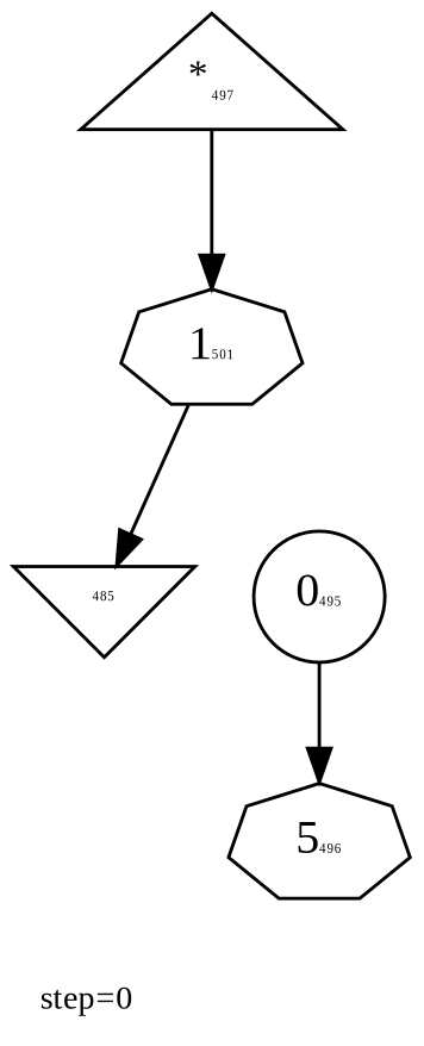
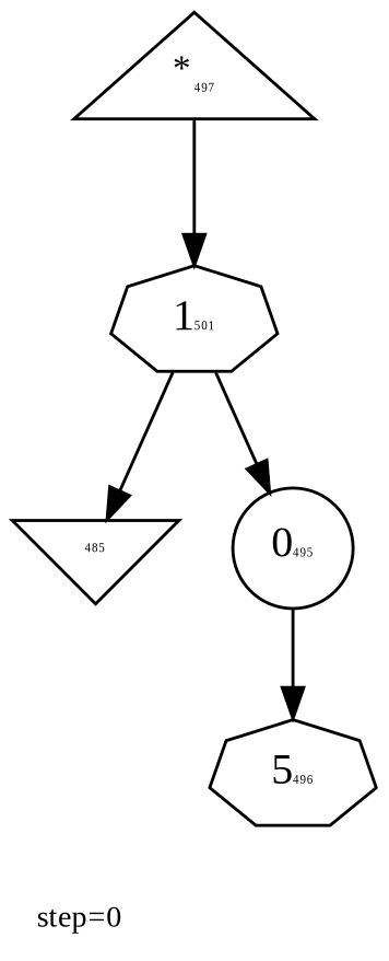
  digraph {
    fontname="Liberation Serif"
    fontsize=10
    label="step=0"
    labeljust=left
    labelloc=bottom
    node [color=black fontname="Liberation Serif" labelfontcolor=black peripheries=1 shape=septagon]
    edge [color=black fontname="Liberation Serif"]
    n1 [label=<<FONT POINT-SIZE='4'>485</FONT>> shape=invtriangle]
    n2 [label=<0<FONT POINT-SIZE='4'>495</FONT>> shape=circle]
    n3 [label=<5<FONT POINT-SIZE='4'>496</FONT>> labelfontcolor=""]
    n4 [label=<<SUP>*</SUP><FONT POINT-SIZE='4'>497</FONT>> shape=triangle]
    n5 [label=<1<FONT POINT-SIZE='4'>501</FONT>> labelfontcolor=""]
    n2 -> n3
    n4 -> n5
    n5 -> n1
+   n5 -> n2
  }
